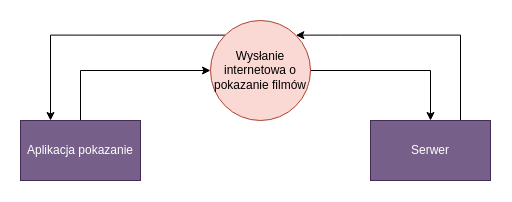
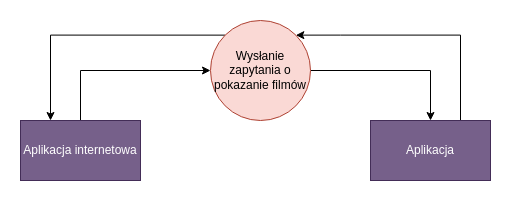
  <mxCell id="0" />
  <mxCell id="1" parent="0" />
  <mxCell id="2" style="edgeStyle=orthogonalEdgeStyle;rounded=0;orthogonalLoop=1;jettySize=auto;html=1;exitX=0.75;exitY=0;exitDx=0;exitDy=0;entryX=1;entryY=0;entryDx=0;entryDy=0;" edge="1" parent="1" source="3" target="8"><mxGeometry relative="1" as="geometry" /></mxCell>
- <mxCell id="3" value="Serwer" style="rounded=0;whiteSpace=wrap;html=1;fillColor=#76608a;strokeColor=#432D57;fontColor=#ffffff;" vertex="1" parent="1"><mxGeometry x="370" y="120" width="120" height="60" as="geometry" /></mxCell>
+ <mxCell id="3" value="Aplikacja" style="rounded=0;whiteSpace=wrap;html=1;fillColor=#76608a;strokeColor=#432D57;fontColor=#ffffff;" vertex="1" parent="1"><mxGeometry x="370" y="120" width="120" height="60" as="geometry" /></mxCell>
  <mxCell id="4" style="edgeStyle=orthogonalEdgeStyle;rounded=0;orthogonalLoop=1;jettySize=auto;html=1;exitX=0.5;exitY=0;exitDx=0;exitDy=0;entryX=0;entryY=0.5;entryDx=0;entryDy=0;" edge="1" parent="1" source="5" target="8"><mxGeometry relative="1" as="geometry" /></mxCell>
- <mxCell id="5" value="Aplikacja pokazanie" style="rounded=0;whiteSpace=wrap;html=1;fillColor=#76608a;strokeColor=#432D57;fontColor=#ffffff;" vertex="1" parent="1"><mxGeometry x="20" y="120" width="120" height="60" as="geometry" /></mxCell>
+ <mxCell id="5" value="Aplikacja internetowa" style="rounded=0;whiteSpace=wrap;html=1;fillColor=#76608a;strokeColor=#432D57;fontColor=#ffffff;" vertex="1" parent="1"><mxGeometry x="20" y="120" width="120" height="60" as="geometry" /></mxCell>
  <mxCell id="6" style="edgeStyle=orthogonalEdgeStyle;rounded=0;orthogonalLoop=1;jettySize=auto;html=1;entryX=0.5;entryY=0;entryDx=0;entryDy=0;" edge="1" parent="1" source="8" target="3"><mxGeometry relative="1" as="geometry" /></mxCell>
  <mxCell id="7" style="edgeStyle=orthogonalEdgeStyle;rounded=0;orthogonalLoop=1;jettySize=auto;html=1;exitX=0;exitY=0;exitDx=0;exitDy=0;entryX=0.25;entryY=0;entryDx=0;entryDy=0;" edge="1" parent="1" source="8" target="5"><mxGeometry relative="1" as="geometry"><mxPoint x="60" y="60" as="targetPoint" /><Array as="points"><mxPoint x="50" y="35" /></Array></mxGeometry></mxCell>
- <mxCell id="8" value="Wysłanie internetowa o pokazanie filmów" style="ellipse;whiteSpace=wrap;html=1;aspect=fixed;fillColor=#fad9d5;strokeColor=#ae4132;" vertex="1" parent="1"><mxGeometry x="210" y="20" width="100" height="100" as="geometry" /></mxCell>
+ <mxCell id="8" value="Wysłanie zapytania o pokazanie filmów" style="ellipse;whiteSpace=wrap;html=1;aspect=fixed;fillColor=#fad9d5;strokeColor=#ae4132;" vertex="1" parent="1"><mxGeometry x="210" y="20" width="100" height="100" as="geometry" /></mxCell>
